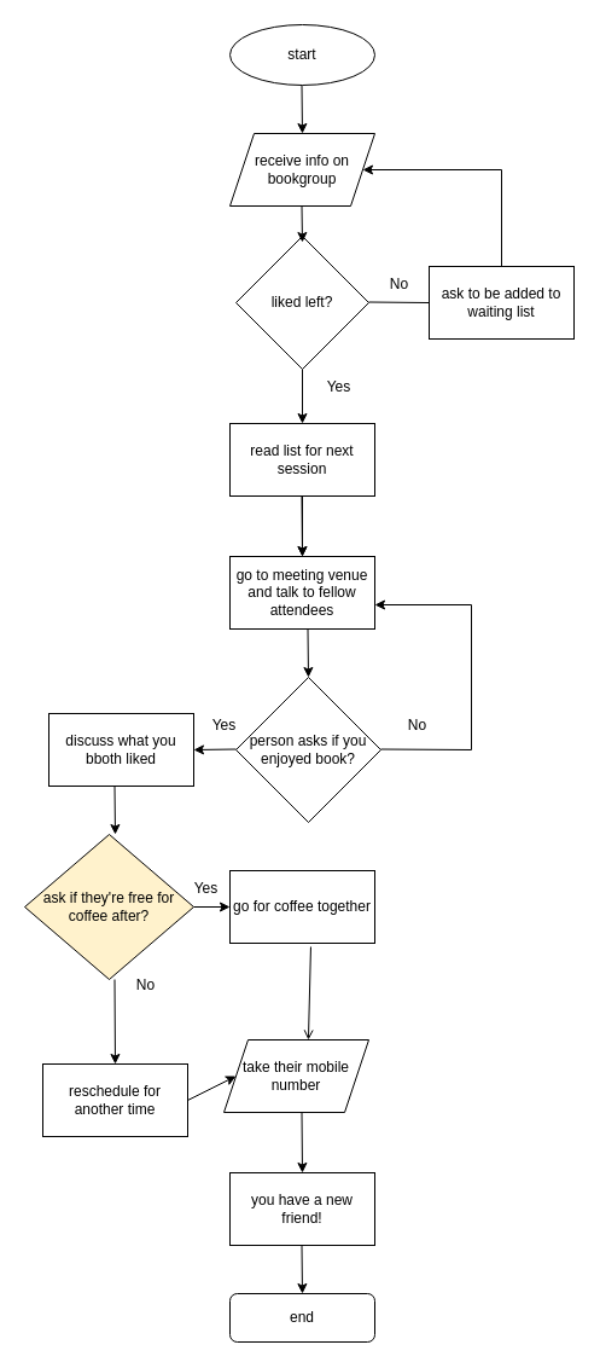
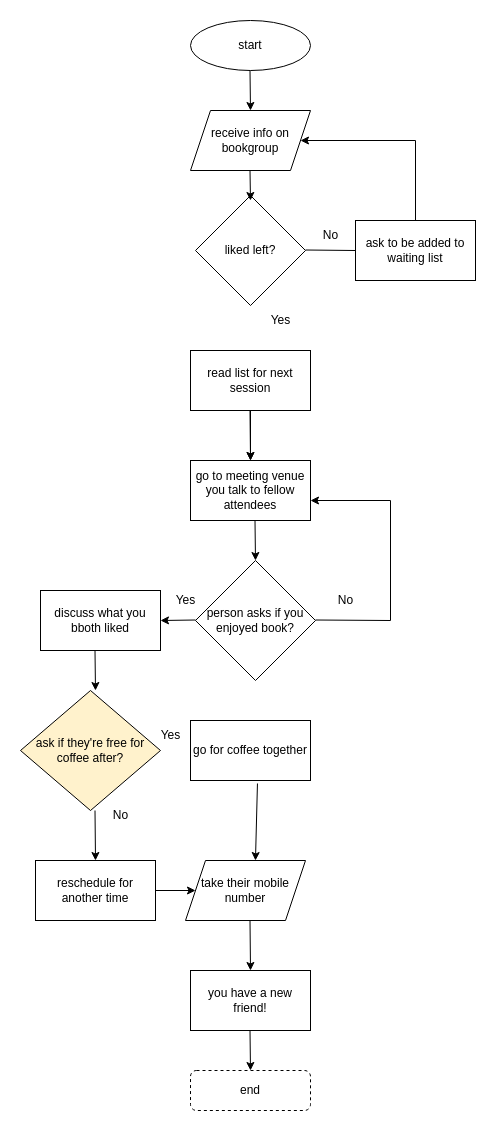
  <mxCell id="0" />
  <mxCell id="1" parent="0" />
  <mxCell id="2" value="start" style="ellipse;whiteSpace=wrap;html=1;" parent="1" vertex="1"><mxGeometry x="190" y="20" width="120" height="50" as="geometry" /></mxCell>
  <mxCell id="3" value="receive info on bookgroup" style="shape=parallelogram;perimeter=parallelogramPerimeter;whiteSpace=wrap;html=1;fixedSize=1;" parent="1" vertex="1"><mxGeometry x="190" y="110" width="120" height="60" as="geometry" /></mxCell>
- <mxCell id="4" value="" style="edgeStyle=none;html=1;" parent="1" source="5" target="8" edge="1"><mxGeometry relative="1" as="geometry" /></mxCell>
  <mxCell id="5" value="liked left?" style="rhombus;whiteSpace=wrap;html=1;" parent="1" vertex="1"><mxGeometry x="195" y="195" width="110" height="110" as="geometry" /></mxCell>
  <mxCell id="6" value="ask to be added to waiting list" style="rounded=0;whiteSpace=wrap;html=1;" parent="1" vertex="1"><mxGeometry x="355" y="220" width="120" height="60" as="geometry" /></mxCell>
  <mxCell id="7" value="" style="edgeStyle=none;html=1;" parent="1" source="8" target="9" edge="1"><mxGeometry relative="1" as="geometry" /></mxCell>
  <mxCell id="8" value="read list for next session" style="rounded=0;whiteSpace=wrap;html=1;" parent="1" vertex="1"><mxGeometry x="190" y="350" width="120" height="60" as="geometry" /></mxCell>
- <mxCell id="9" value="go to meeting venue and talk to fellow attendees" style="rounded=0;whiteSpace=wrap;html=1;" parent="1" vertex="1"><mxGeometry x="190" y="460" width="120" height="60" as="geometry" /></mxCell>
+ <mxCell id="9" value="go to meeting venue you talk to fellow attendees" style="rounded=0;whiteSpace=wrap;html=1;" parent="1" vertex="1"><mxGeometry x="190" y="460" width="120" height="60" as="geometry" /></mxCell>
  <mxCell id="10" value="person asks if you enjoyed book?" style="rhombus;whiteSpace=wrap;html=1;" parent="1" vertex="1"><mxGeometry x="195" y="560" width="120" height="120" as="geometry" /></mxCell>
  <mxCell id="11" value="discuss what you bboth liked" style="rounded=0;whiteSpace=wrap;html=1;" parent="1" vertex="1"><mxGeometry x="40" y="590" width="120" height="60" as="geometry" /></mxCell>
- <mxCell id="12" style="edgeStyle=none;html=1;exitX=1;exitY=0.5;exitDx=0;exitDy=0;" parent="1" source="13" target="15" edge="1"><mxGeometry relative="1" as="geometry" /></mxCell>
  <mxCell id="13" value="ask if they're free for coffee after?" style="rhombus;whiteSpace=wrap;html=1;fillColor=#fff2cc;" parent="1" vertex="1"><mxGeometry x="20" y="690" width="140" height="120" as="geometry" /></mxCell>
  <mxCell id="14" style="edgeStyle=none;html=1;" parent="1" source="15" edge="1"><mxGeometry relative="1" as="geometry"><mxPoint x="260" y="720" as="targetPoint" /></mxGeometry></mxCell>
  <mxCell id="15" value="go for coffee together" style="rounded=0;whiteSpace=wrap;html=1;" parent="1" vertex="1"><mxGeometry x="190" y="720" width="120" height="60" as="geometry" /></mxCell>
- <mxCell id="16" value="reschedule for another time" style="rounded=0;whiteSpace=wrap;html=1;" parent="1" vertex="1"><mxGeometry x="35" y="880" width="120" height="60" as="geometry" /></mxCell>
+ <mxCell id="16" value="reschedule for another time" style="rounded=0;whiteSpace=wrap;html=1;" parent="1" vertex="1"><mxGeometry x="35" y="860" width="120" height="60" as="geometry" /></mxCell>
  <mxCell id="17" value="take their mobile number" style="shape=parallelogram;perimeter=parallelogramPerimeter;whiteSpace=wrap;html=1;fixedSize=1;" parent="1" vertex="1"><mxGeometry x="185" y="860" width="120" height="60" as="geometry" /></mxCell>
  <mxCell id="18" value="you have a new friend!" style="rounded=0;whiteSpace=wrap;html=1;" parent="1" vertex="1"><mxGeometry x="190" y="970" width="120" height="60" as="geometry" /></mxCell>
- <mxCell id="19" value="end" style="rounded=1;whiteSpace=wrap;html=1;" parent="1" vertex="1"><mxGeometry x="190" y="1070" width="120" height="40" as="geometry" /></mxCell>
+ <mxCell id="19" value="end" style="rounded=1;whiteSpace=wrap;html=1;dashed=1;" parent="1" vertex="1"><mxGeometry x="190" y="1070" width="120" height="40" as="geometry" /></mxCell>
  <mxCell id="20" value="" style="endArrow=classic;html=1;" parent="1" edge="1"><mxGeometry width="50" height="50" relative="1" as="geometry"><mxPoint x="249.5" y="70" as="sourcePoint" /><mxPoint x="250" y="110" as="targetPoint" /><Array as="points"><mxPoint x="249.5" y="70" /></Array></mxGeometry></mxCell>
  <mxCell id="21" value="" style="endArrow=classic;html=1;" parent="1" edge="1"><mxGeometry width="50" height="50" relative="1" as="geometry"><mxPoint x="249.5" y="170" as="sourcePoint" /><mxPoint x="250" y="200" as="targetPoint" /><Array as="points"><mxPoint x="249.5" y="170" /></Array></mxGeometry></mxCell>
  <mxCell id="22" value="" style="endArrow=classic;html=1;entryX=0.5;entryY=0;entryDx=0;entryDy=0;" parent="1" target="9" edge="1"><mxGeometry width="50" height="50" relative="1" as="geometry"><mxPoint x="249.5" y="410" as="sourcePoint" /><mxPoint x="250" y="450" as="targetPoint" /><Array as="points"><mxPoint x="249.5" y="410" /></Array></mxGeometry></mxCell>
  <mxCell id="23" value="" style="endArrow=none;html=1;exitX=0;exitY=0.5;exitDx=0;exitDy=0;" parent="1" source="6" edge="1"><mxGeometry width="50" height="50" relative="1" as="geometry"><mxPoint x="350" y="250" as="sourcePoint" /><mxPoint x="305" y="249.5" as="targetPoint" /></mxGeometry></mxCell>
  <mxCell id="24" value="" style="endArrow=none;html=1;" parent="1" edge="1"><mxGeometry width="50" height="50" relative="1" as="geometry"><mxPoint x="415" y="220" as="sourcePoint" /><mxPoint x="415" y="140" as="targetPoint" /></mxGeometry></mxCell>
  <mxCell id="25" value="" style="endArrow=classic;html=1;entryX=1;entryY=0.5;entryDx=0;entryDy=0;" parent="1" target="3" edge="1"><mxGeometry width="50" height="50" relative="1" as="geometry"><mxPoint x="415" y="140" as="sourcePoint" /><mxPoint x="465" y="90" as="targetPoint" /></mxGeometry></mxCell>
  <mxCell id="26" value="" style="endArrow=classic;html=1;entryX=0.5;entryY=0;entryDx=0;entryDy=0;" parent="1" target="10" edge="1"><mxGeometry width="50" height="50" relative="1" as="geometry"><mxPoint x="254.5" y="520" as="sourcePoint" /><mxPoint x="255" y="570" as="targetPoint" /><Array as="points"><mxPoint x="254.5" y="520" /></Array></mxGeometry></mxCell>
  <mxCell id="27" value="" style="endArrow=none;html=1;" parent="1" edge="1"><mxGeometry width="50" height="50" relative="1" as="geometry"><mxPoint x="390" y="620" as="sourcePoint" /><mxPoint x="315" y="619.5" as="targetPoint" /></mxGeometry></mxCell>
  <mxCell id="28" value="" style="endArrow=none;html=1;" parent="1" edge="1"><mxGeometry width="50" height="50" relative="1" as="geometry"><mxPoint x="390" y="620" as="sourcePoint" /><mxPoint x="390" y="500" as="targetPoint" /></mxGeometry></mxCell>
  <mxCell id="29" value="" style="endArrow=classic;html=1;" parent="1" edge="1"><mxGeometry width="50" height="50" relative="1" as="geometry"><mxPoint x="390" y="500" as="sourcePoint" /><mxPoint x="310" y="500" as="targetPoint" /></mxGeometry></mxCell>
  <mxCell id="30" value="" style="endArrow=classic;html=1;" parent="1" edge="1"><mxGeometry width="50" height="50" relative="1" as="geometry"><mxPoint x="195" y="619.5" as="sourcePoint" /><mxPoint x="160" y="620" as="targetPoint" /></mxGeometry></mxCell>
  <mxCell id="31" value="" style="edgeStyle=none;html=1;" parent="1" edge="1"><mxGeometry relative="1" as="geometry"><mxPoint x="94.5" y="650" as="sourcePoint" /><mxPoint x="95" y="690" as="targetPoint" /></mxGeometry></mxCell>
  <mxCell id="32" value="" style="edgeStyle=none;html=1;entryX=0.5;entryY=0;entryDx=0;entryDy=0;" parent="1" target="16" edge="1"><mxGeometry relative="1" as="geometry"><mxPoint x="94.5" y="810" as="sourcePoint" /><mxPoint x="95" y="850" as="targetPoint" /></mxGeometry></mxCell>
- <mxCell id="33" value="" style="edgeStyle=none;html=1;entryX=0.583;entryY=0;entryDx=0;entryDy=0;entryPerimeter=0;exitX=0.558;exitY=1.05;exitDx=0;exitDy=0;exitPerimeter=0;endArrow=open;" parent="1" source="15" target="17" edge="1"><mxGeometry relative="1" as="geometry"><mxPoint x="254.5" y="790" as="sourcePoint" /><mxPoint x="255" y="840" as="targetPoint" /></mxGeometry></mxCell>
+ <mxCell id="33" value="" style="edgeStyle=none;html=1;entryX=0.583;entryY=0;entryDx=0;entryDy=0;entryPerimeter=0;exitX=0.558;exitY=1.05;exitDx=0;exitDy=0;exitPerimeter=0;" parent="1" source="15" target="17" edge="1"><mxGeometry relative="1" as="geometry"><mxPoint x="254.5" y="790" as="sourcePoint" /><mxPoint x="255" y="840" as="targetPoint" /></mxGeometry></mxCell>
  <mxCell id="34" style="edgeStyle=none;html=1;exitX=1;exitY=0.5;exitDx=0;exitDy=0;entryX=0;entryY=0.5;entryDx=0;entryDy=0;" parent="1" source="16" target="17" edge="1"><mxGeometry relative="1" as="geometry"><mxPoint x="170" y="870" as="sourcePoint" /><mxPoint x="190" y="800" as="targetPoint" /></mxGeometry></mxCell>
  <mxCell id="35" value="" style="endArrow=classic;html=1;entryX=0.5;entryY=0;entryDx=0;entryDy=0;" parent="1" edge="1"><mxGeometry width="50" height="50" relative="1" as="geometry"><mxPoint x="249.5" y="920" as="sourcePoint" /><mxPoint x="250" y="970" as="targetPoint" /><Array as="points"><mxPoint x="249.5" y="920" /></Array></mxGeometry></mxCell>
  <mxCell id="36" value="" style="endArrow=classic;html=1;entryX=0.5;entryY=0;entryDx=0;entryDy=0;" parent="1" target="19" edge="1"><mxGeometry width="50" height="50" relative="1" as="geometry"><mxPoint x="249.5" y="1030" as="sourcePoint" /><mxPoint x="250" y="1060" as="targetPoint" /><Array as="points"><mxPoint x="249.5" y="1030" /></Array></mxGeometry></mxCell>
  <mxCell id="37" value="No" style="text;html=1;align=center;verticalAlign=middle;resizable=0;points=[];autosize=1;strokeColor=none;fillColor=none;" parent="1" vertex="1"><mxGeometry x="310" y="220" width="40" height="30" as="geometry" /></mxCell>
  <mxCell id="38" value="Yes" style="text;html=1;align=center;verticalAlign=middle;resizable=0;points=[];autosize=1;strokeColor=none;fillColor=none;" parent="1" vertex="1"><mxGeometry x="260" y="305" width="40" height="30" as="geometry" /></mxCell>
  <mxCell id="39" value="No" style="text;html=1;align=center;verticalAlign=middle;resizable=0;points=[];autosize=1;strokeColor=none;fillColor=none;" parent="1" vertex="1"><mxGeometry x="325" y="585" width="40" height="30" as="geometry" /></mxCell>
  <mxCell id="40" value="Yes" style="text;html=1;align=center;verticalAlign=middle;resizable=0;points=[];autosize=1;strokeColor=none;fillColor=none;" parent="1" vertex="1"><mxGeometry x="165" y="585" width="40" height="30" as="geometry" /></mxCell>
  <mxCell id="41" value="Yes" style="text;html=1;align=center;verticalAlign=middle;resizable=0;points=[];autosize=1;strokeColor=none;fillColor=none;" parent="1" vertex="1"><mxGeometry x="150" y="720" width="40" height="30" as="geometry" /></mxCell>
  <mxCell id="42" value="No" style="text;html=1;align=center;verticalAlign=middle;resizable=0;points=[];autosize=1;strokeColor=none;fillColor=none;" parent="1" vertex="1"><mxGeometry x="100" y="800" width="40" height="30" as="geometry" /></mxCell>
